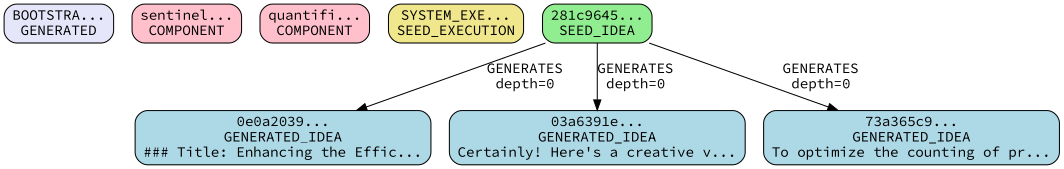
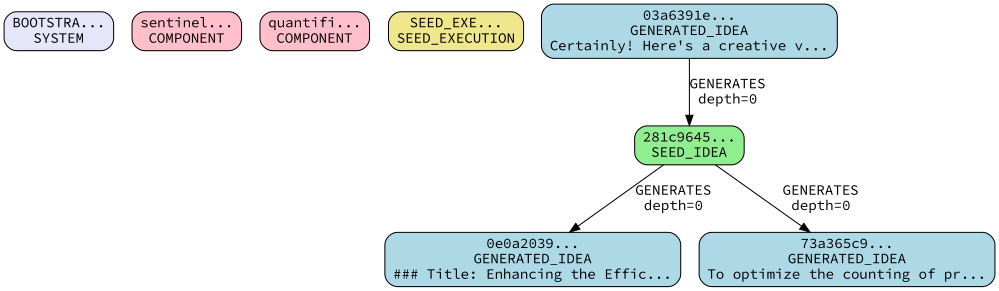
  digraph {
    fontname="Source Code Pro"
    rankdir=TB
    node [fillcolor=lightblue fontname="Source Code Pro" shape=box style="rounded,filled"]
    edge [fontname="Source Code Pro"]
-   n1 [fillcolor=lavender label="BOOTSTRA...\nGENERATED"]
+   n1 [fillcolor=lavender label="BOOTSTRA...\nSYSTEM"]
    n2 [fillcolor=pink label="sentinel...\nCOMPONENT"]
    n3 [fillcolor=pink label="quantifi...\nCOMPONENT"]
-   n4 [fillcolor=khaki label="SYSTEM_EXE...\nSEED_EXECUTION"]
+   n4 [fillcolor=khaki label="SEED_EXE...\nSEED_EXECUTION"]
    n5 [fillcolor=lightgreen label="281c9645...\nSEED_IDEA"]
    n6 [label="0e0a2039...\nGENERATED_IDEA\n### Title: Enhancing the Effic..."]
    n7 [label="03a6391e...\nGENERATED_IDEA\nCertainly! Here's a creative v..."]
    n8 [label="73a365c9...\nGENERATED_IDEA\nTo optimize the counting of pr..."]
    n5 -> n6 [label="GENERATES\ndepth=0"]
-   n5 -> n7 [label="GENERATES\ndepth=0"]
+   n7 -> n5 [label="GENERATES\ndepth=0"]
    n5 -> n8 [label="GENERATES\ndepth=0"]
  }
